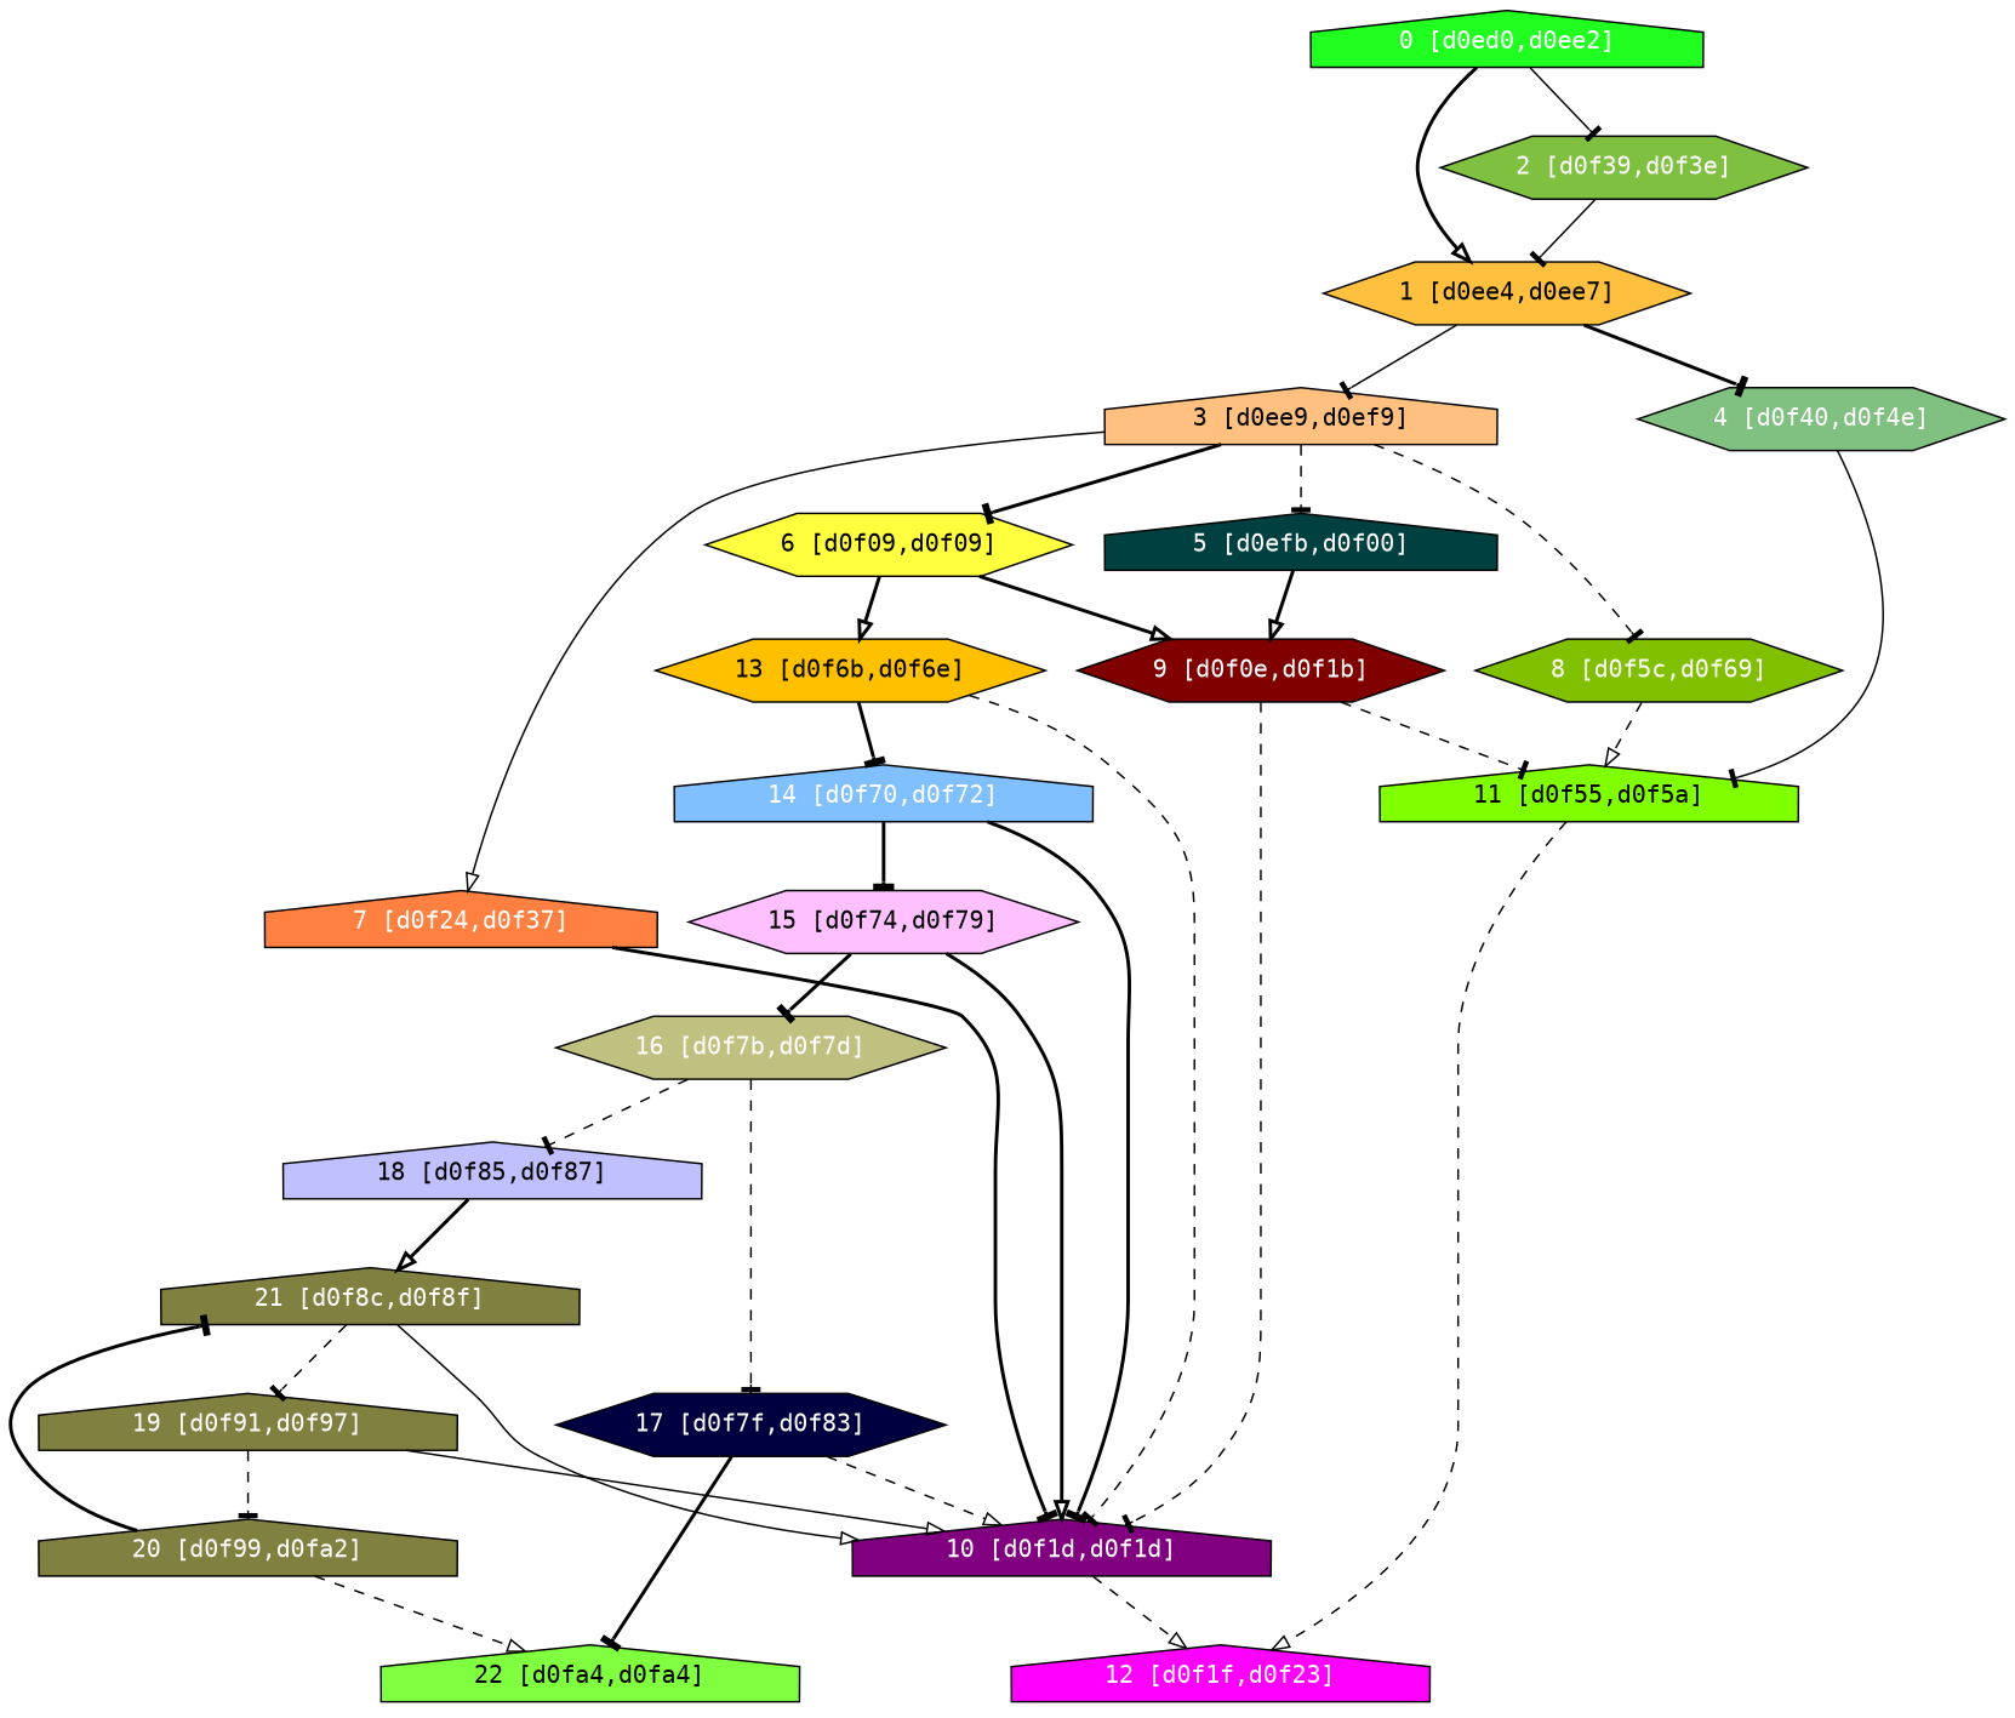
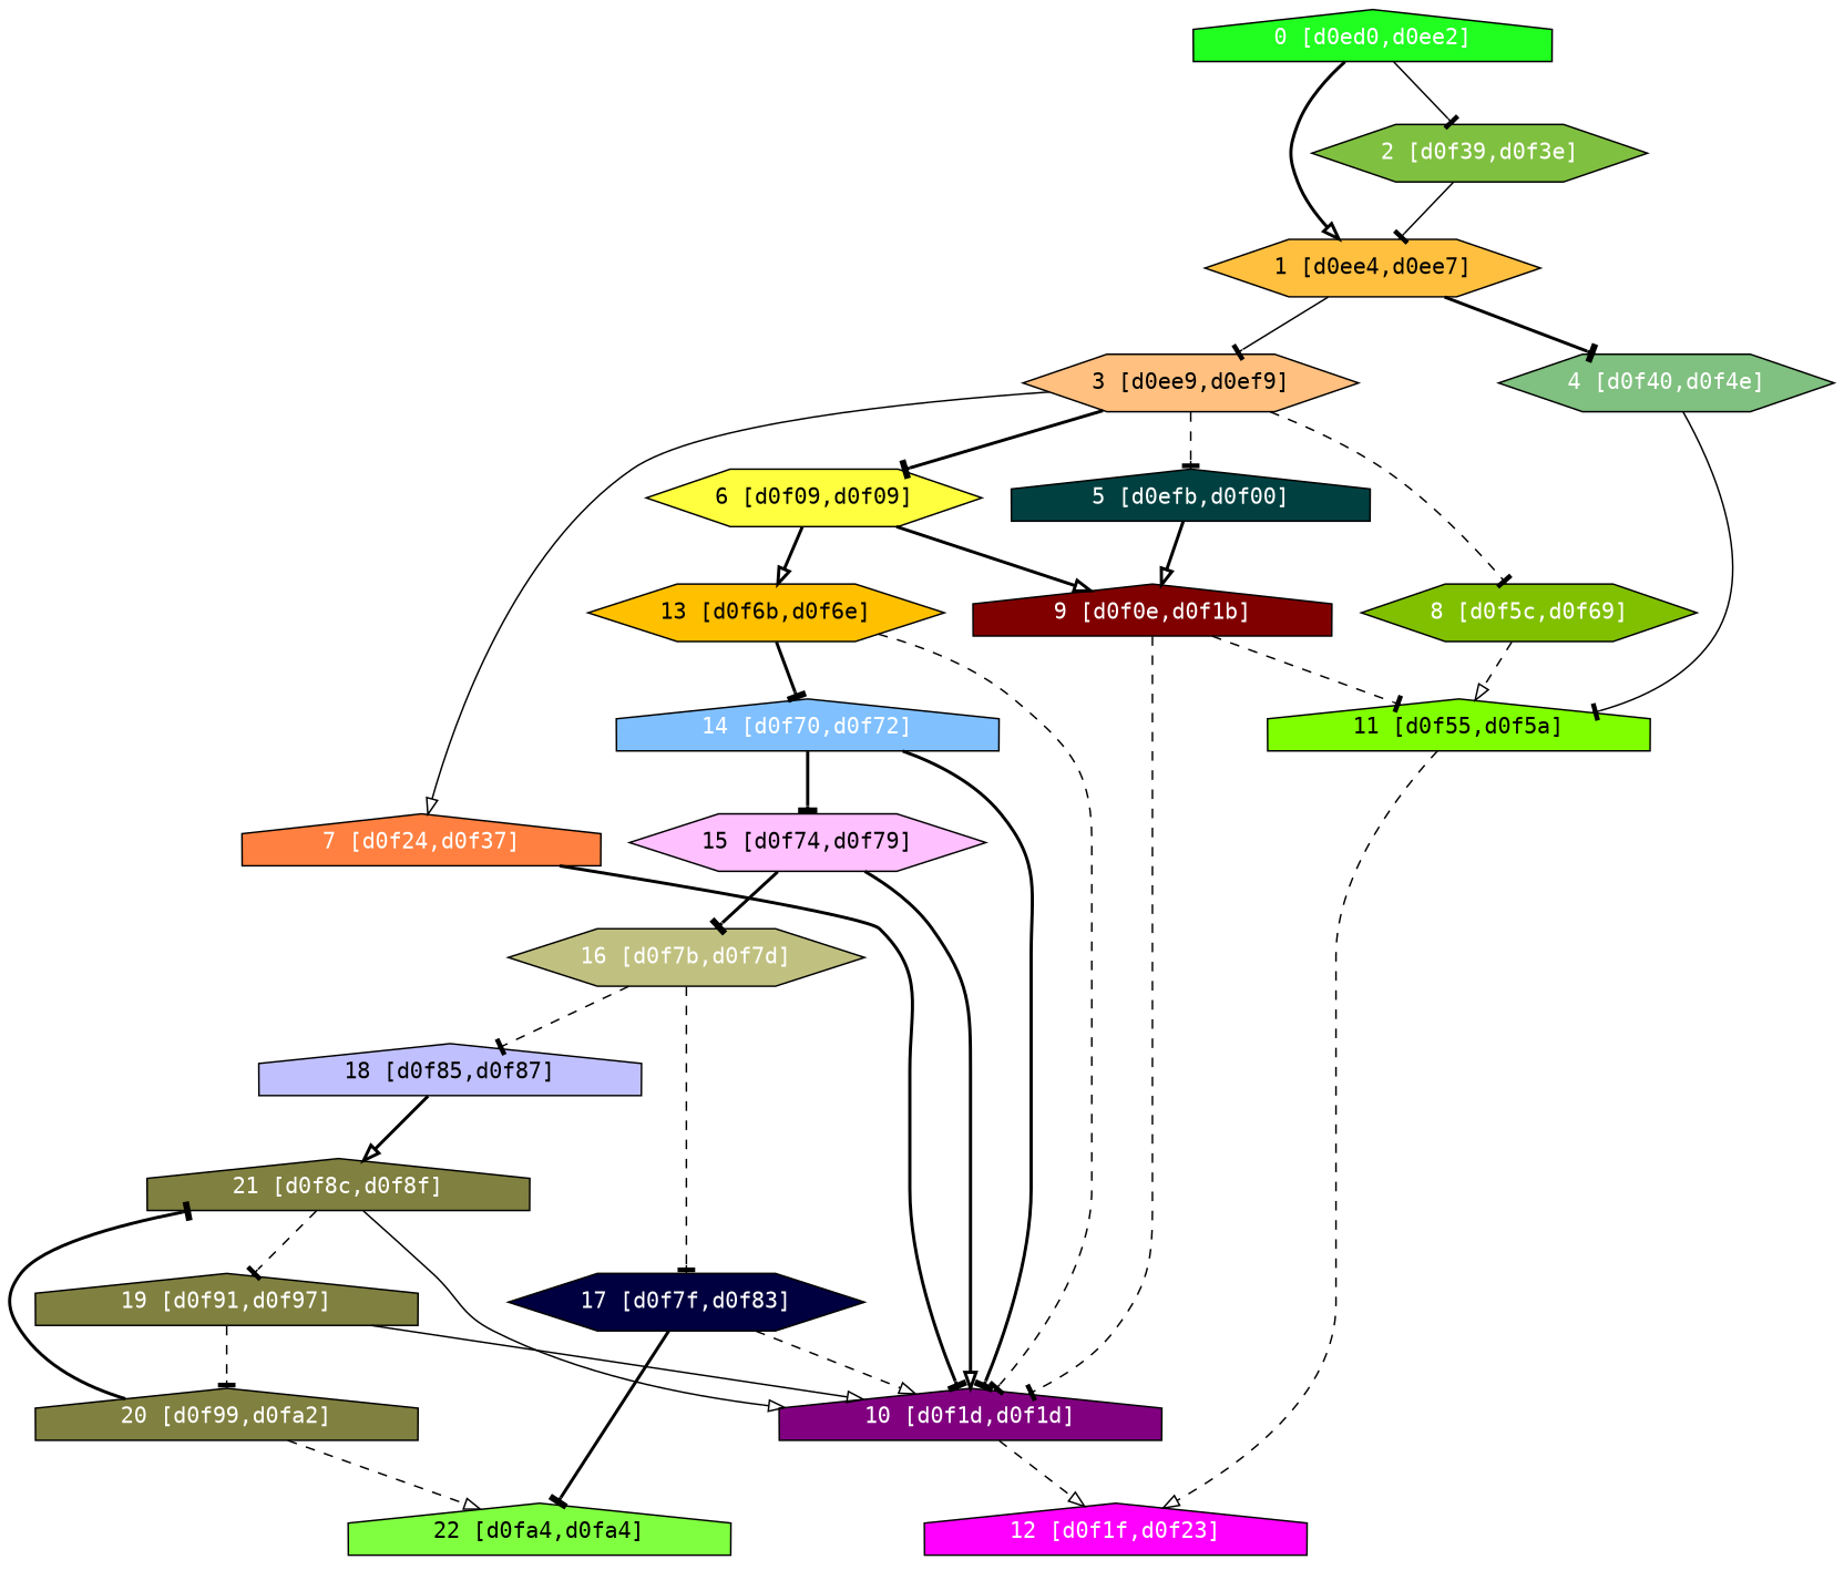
  digraph {
    fontname="DejaVu Sans Mono"
    node [fillcolor="#808040" fontcolor="#ffffff" fontname="DejaVu Sans Mono" shape=house style=filled]
    edge [arrowhead=tee fontname="DejaVu Sans Mono" style=bold]
    n1 [fillcolor="#20FF20" label="0 [d0ed0,d0ee2]"]
    n2 [fillcolor="#FFC040" fontcolor="#000000" label="1 [d0ee4,d0ee7]" shape=hexagon]
    n3 [fillcolor="#80C040" label="2 [d0f39,d0f3e]" shape=hexagon]
-   n4 [fillcolor="#FFC080" fontcolor="#000000" label="3 [d0ee9,d0ef9]"]
+   n4 [fillcolor="#FFC080" fontcolor="#000000" label="3 [d0ee9,d0ef9]" shape=hexagon]
    n5 [fillcolor="#80C080" label="4 [d0f40,d0f4e]" shape=hexagon]
    n6 [fillcolor="#004040" label="5 [d0efb,d0f00]"]
    n7 [fillcolor="#FFFF40" fontcolor="#000000" label="6 [d0f09,d0f09]" shape=hexagon]
    n8 [fillcolor="#FF8040" label="7 [d0f24,d0f37]"]
    n9 [fillcolor="#80C000" label="8 [d0f5c,d0f69]" shape=hexagon]
    n10 [fillcolor="#80FF00" fontcolor="#000000" label="11 [d0f55,d0f5a]"]
-   n11 [fillcolor="#800000" label="9 [d0f0e,d0f1b]" shape=hexagon]
+   n11 [fillcolor="#800000" label="9 [d0f0e,d0f1b]"]
    n12 [fillcolor="#FFC000" fontcolor="#000000" label="13 [d0f6b,d0f6e]" shape=hexagon]
    n13 [fillcolor="#800080" label="10 [d0f1d,d0f1d]"]
    n14 [fillcolor="#FF00FF" label="12 [d0f1f,d0f23]"]
    n15 [fillcolor="#80C0FF" label="14 [d0f70,d0f72]"]
    n16 [fillcolor="#FFC0FF" fontcolor="#000000" label="15 [d0f74,d0f79]" shape=hexagon]
    n17 [fillcolor="#C0C080" label="16 [d0f7b,d0f7d]" shape=hexagon]
    n18 [fillcolor="#000040" label="17 [d0f7f,d0f83]" shape=hexagon]
    n19 [fillcolor="#C0C0FF" fontcolor="#000000" label="18 [d0f85,d0f87]"]
    n20 [fillcolor="#80FF40" fontcolor="#000000" label="22 [d0fa4,d0fa4]"]
    n21 [label="21 [d0f8c,d0f8f]"]
    n22 [label="19 [d0f91,d0f97]"]
    n23 [label="20 [d0f99,d0fa2]"]
    n1 -> n2 [arrowhead=onormal]
    n1 -> n3 [style=solid]
    n2 -> n4 [style=solid]
    n2 -> n5
    n3 -> n2 [style=solid]
    n4 -> n6 [style=dashed]
    n4 -> n7
    n4 -> n8 [arrowhead=onormal style=solid]
    n4 -> n9 [style=dashed]
    n5 -> n10 [style=solid]
    n6 -> n11 [arrowhead=onormal]
    n7 -> n11 [arrowhead=onormal]
    n7 -> n12 [arrowhead=onormal]
    n8 -> n13
    n9 -> n10 [arrowhead=onormal style=dashed]
    n10 -> n14 [arrowhead=onormal style=dashed]
    n11 -> n10 [style=dashed]
    n11 -> n13 [style=dashed]
    n12 -> n13 [style=dashed]
    n12 -> n15
    n13 -> n14 [arrowhead=onormal style=dashed]
    n15 -> n13
    n15 -> n16
    n16 -> n13 [arrowhead=onormal]
    n16 -> n17
    n17 -> n18 [style=dashed]
    n17 -> n19 [style=dashed]
    n18 -> n13 [arrowhead=onormal style=dashed]
    n18 -> n20
    n19 -> n21 [arrowhead=onormal]
    n21 -> n13 [arrowhead=onormal style=solid]
    n21 -> n22 [style=dashed]
    n22 -> n13 [arrowhead=onormal style=solid]
    n22 -> n23 [style=dashed]
    n23 -> n20 [arrowhead=onormal style=dashed]
    n23 -> n21
  }
